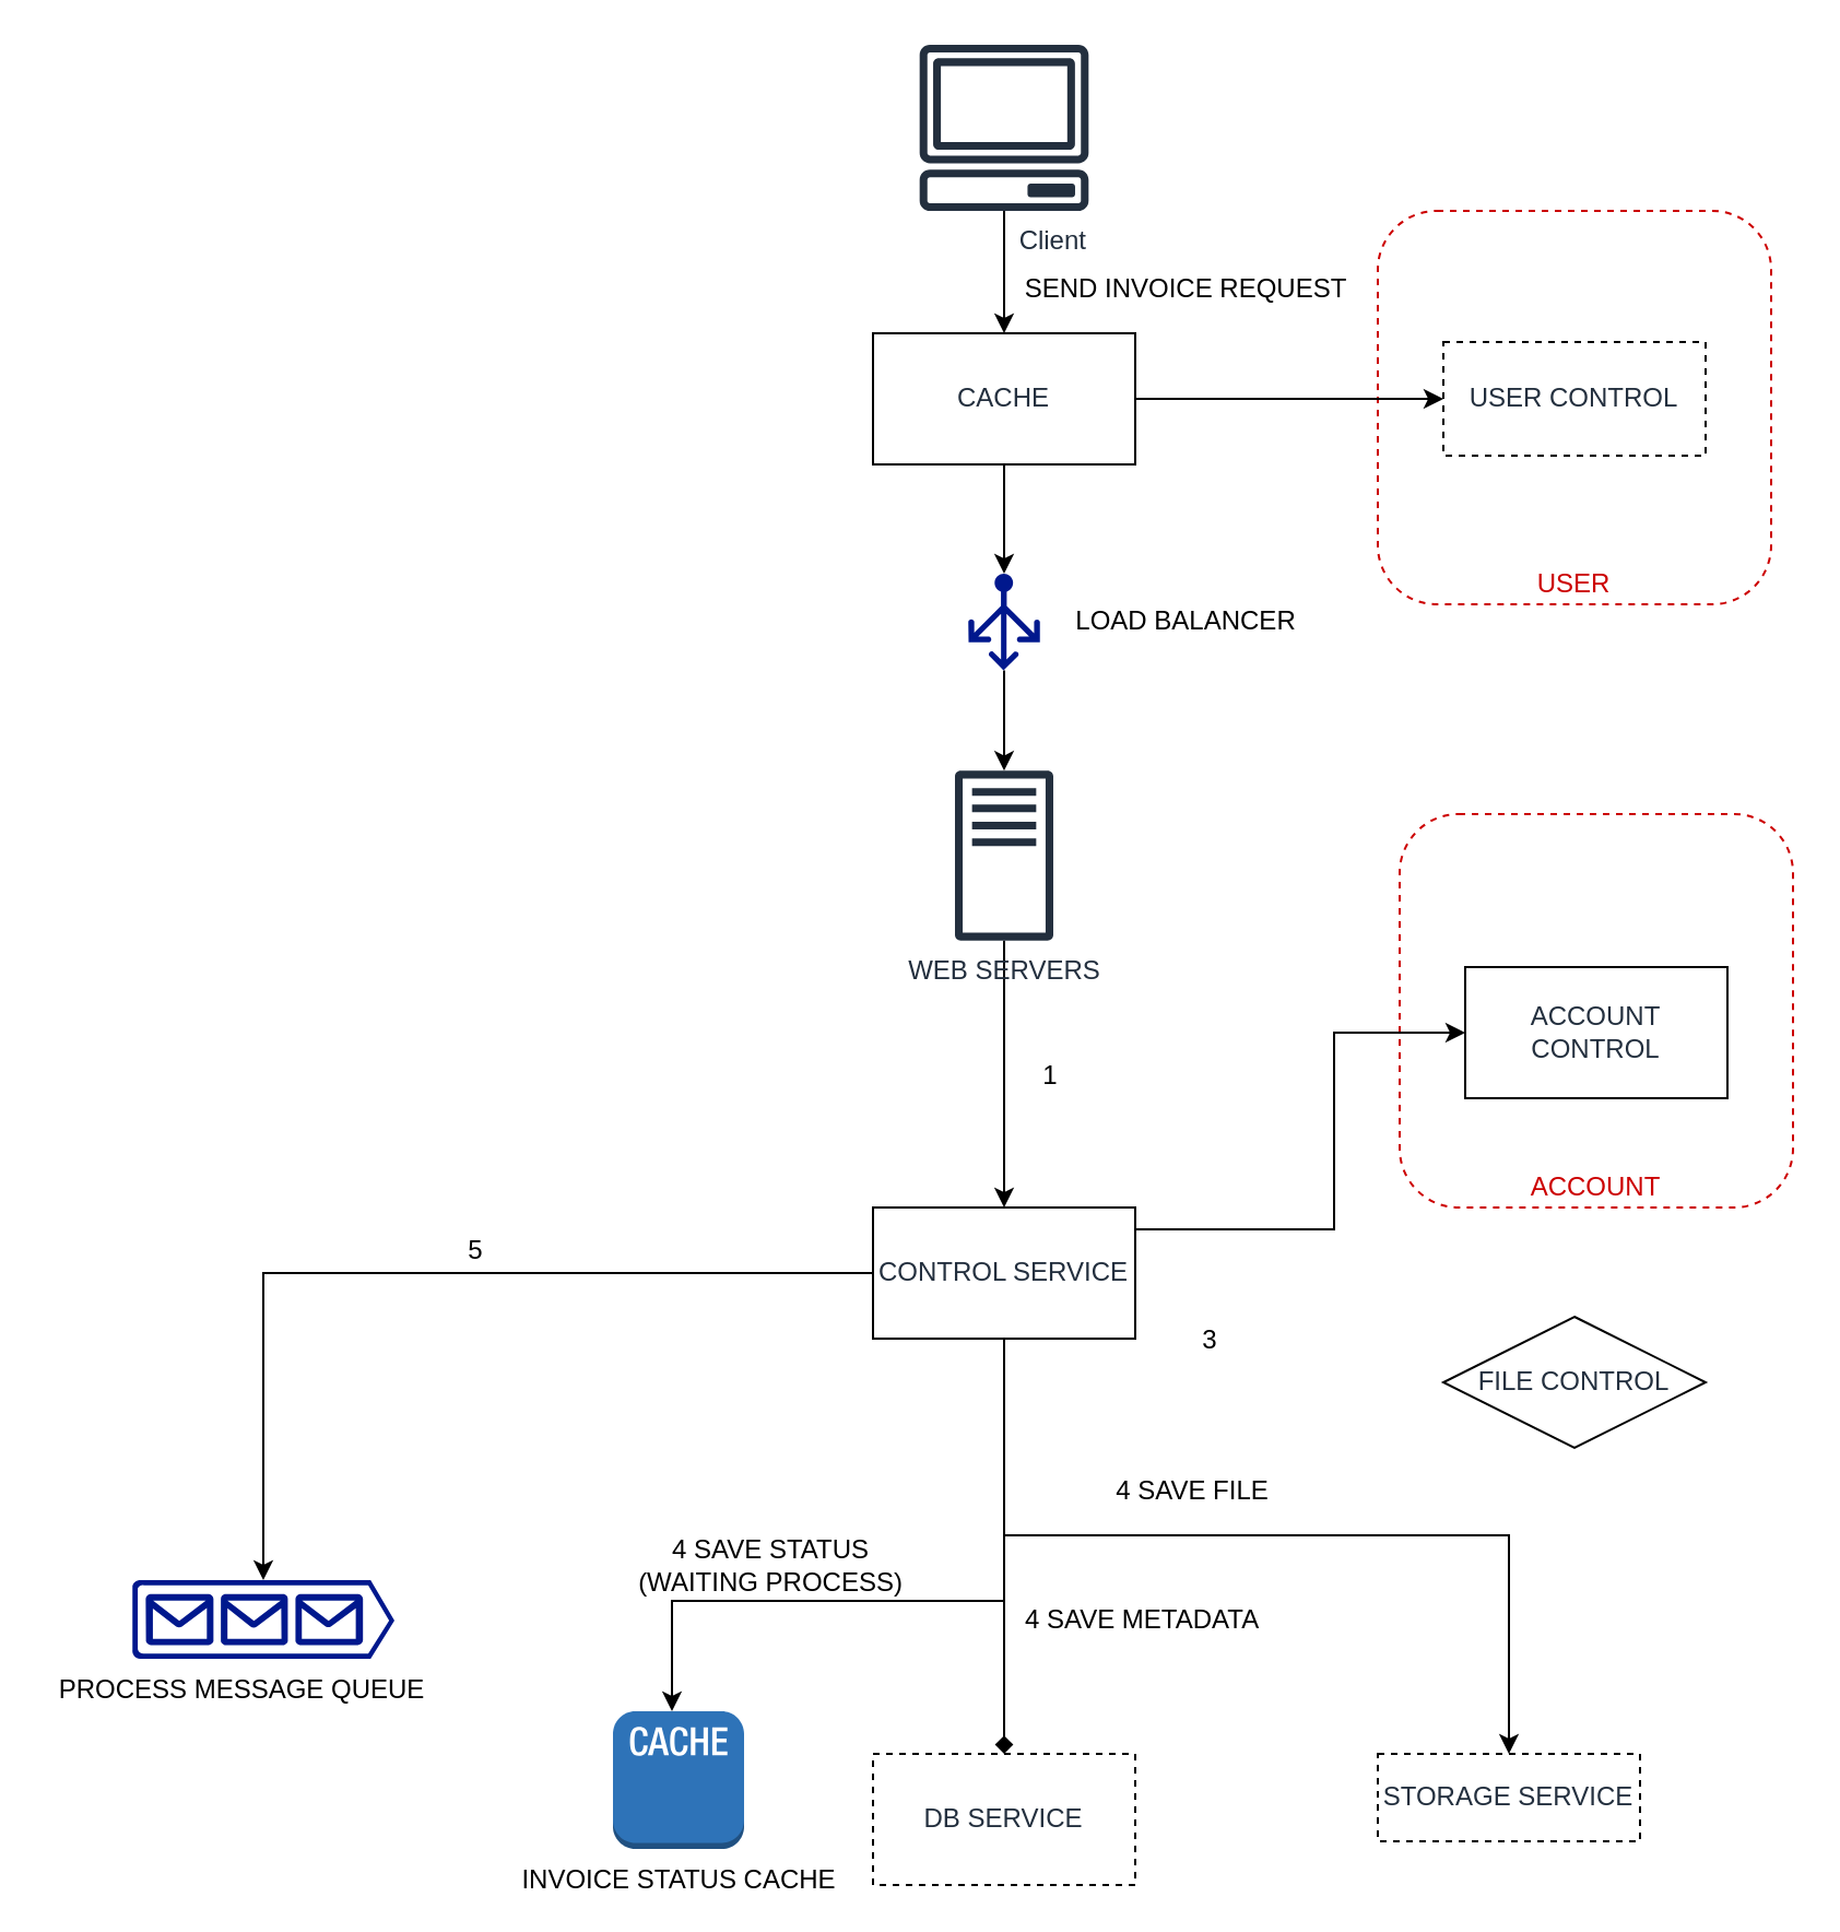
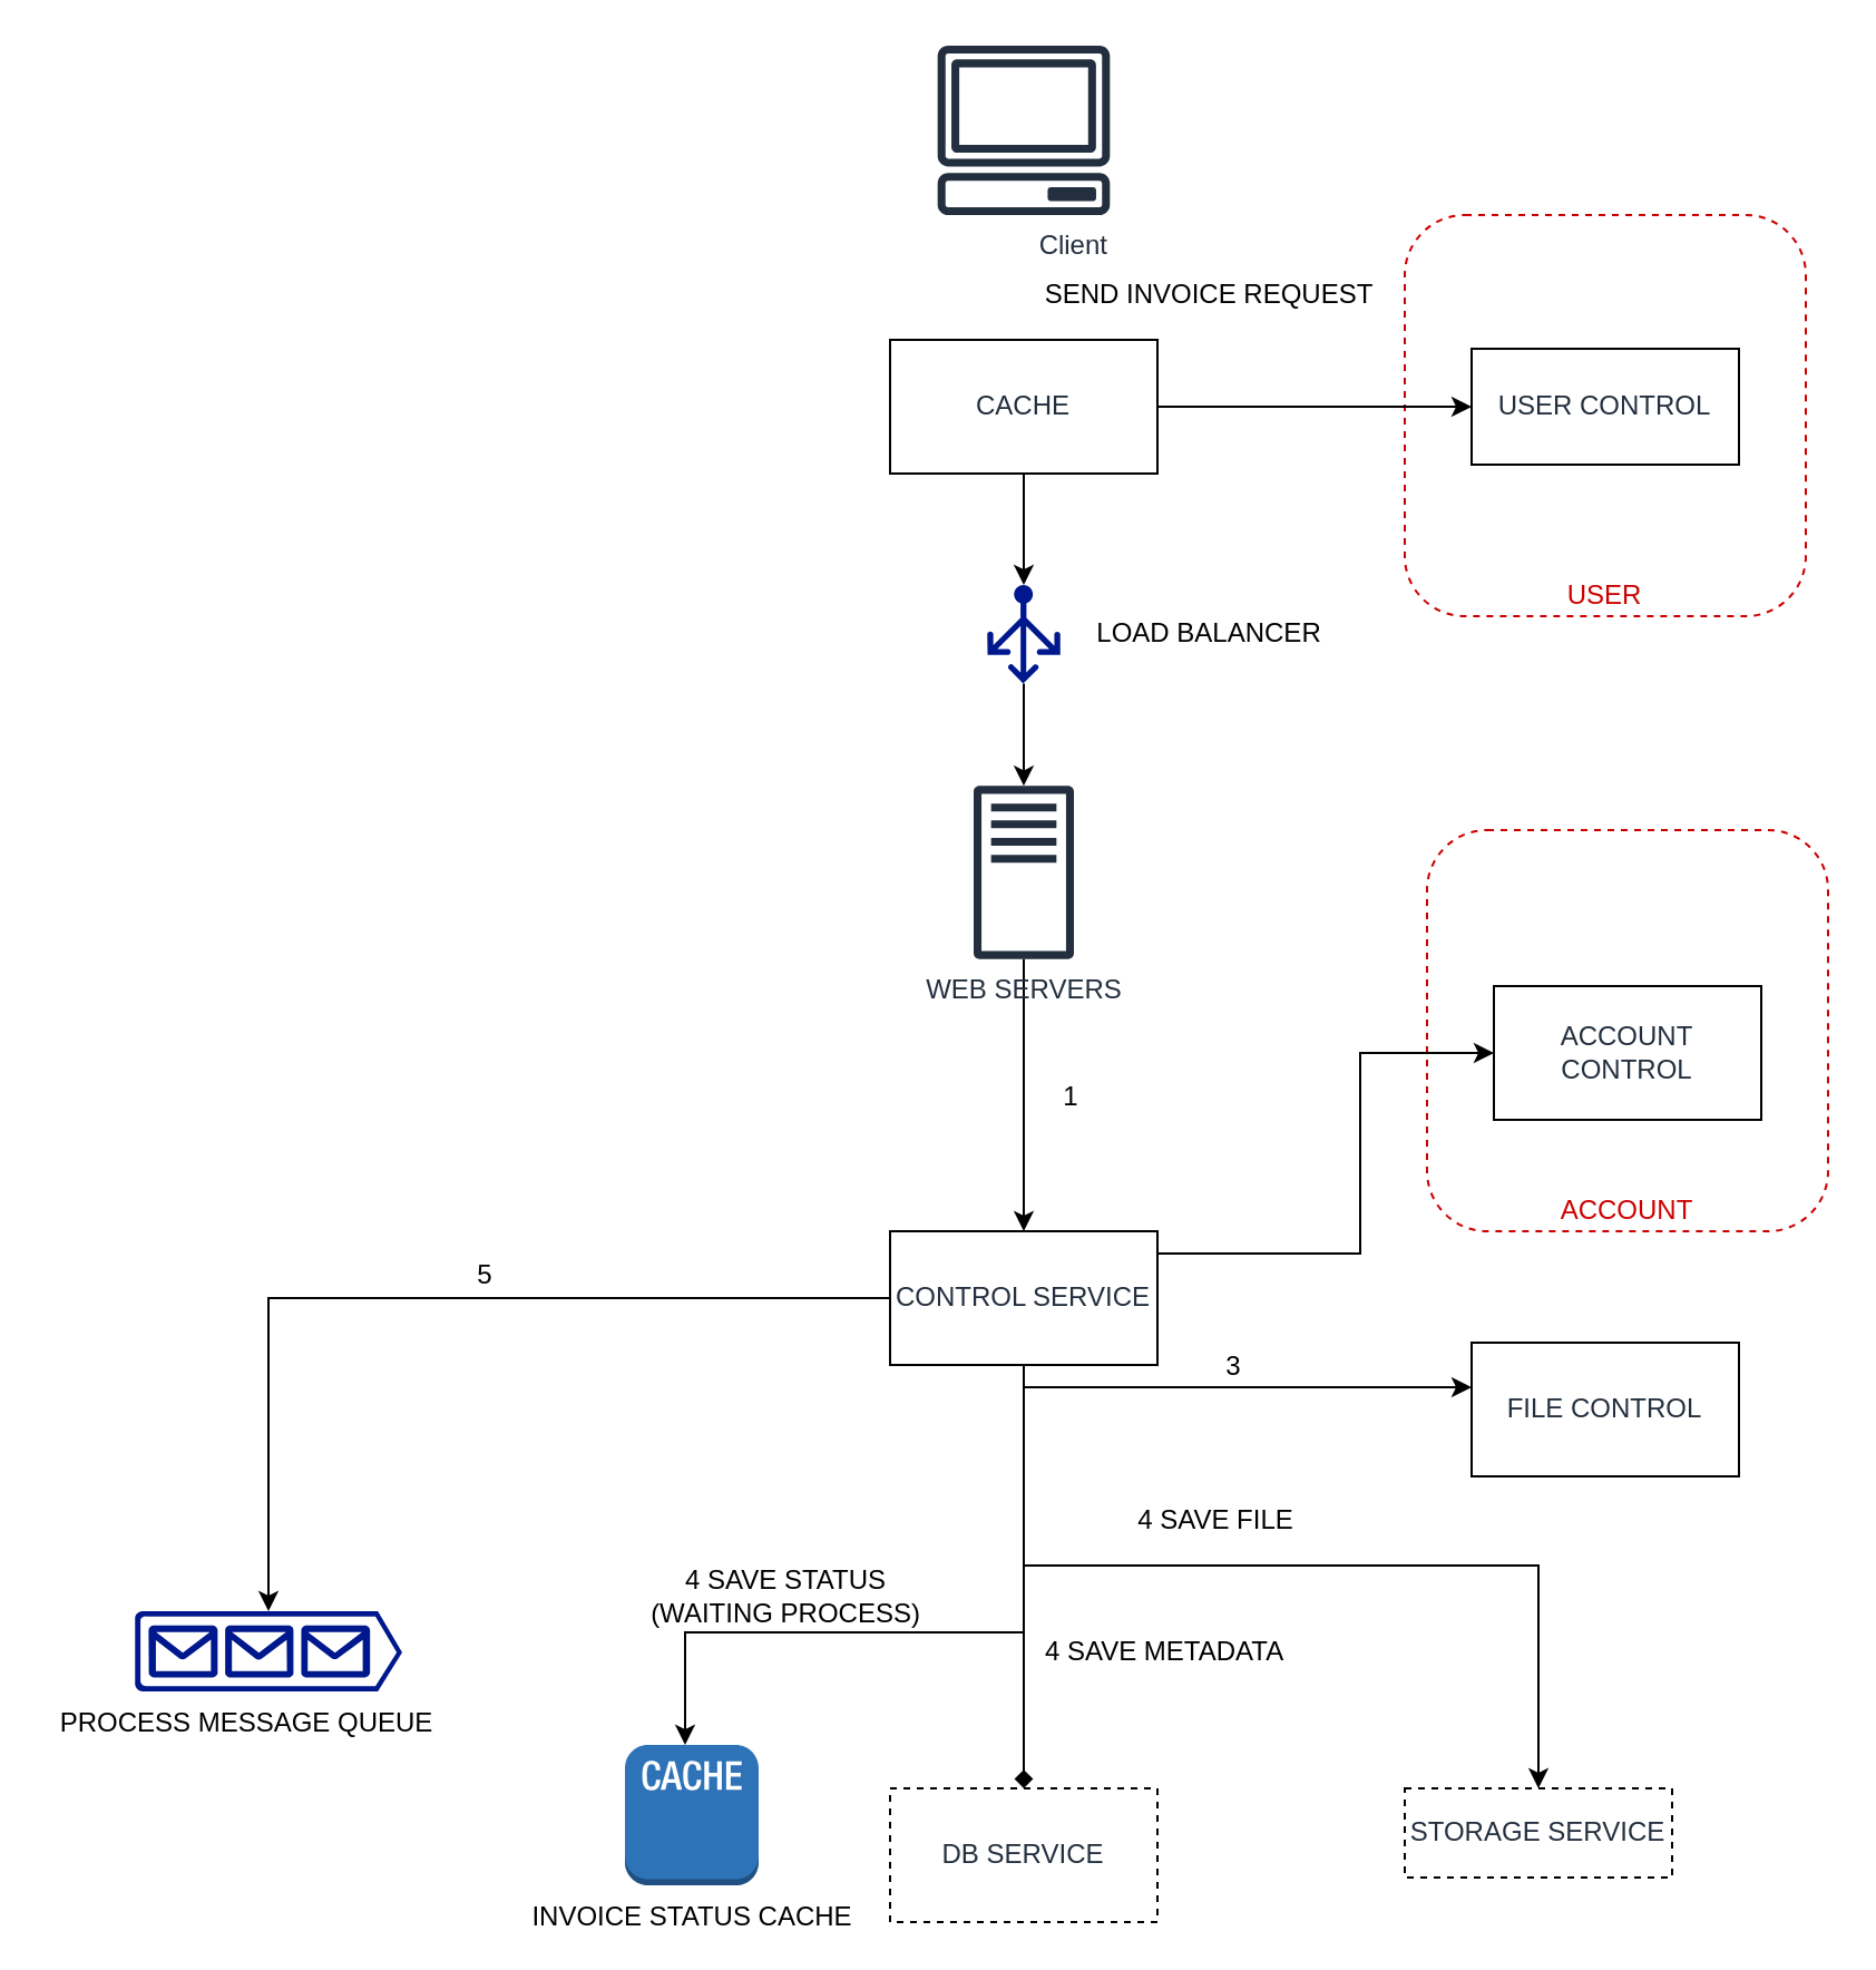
  <mxCell id="0" />
  <mxCell id="1" parent="0" />
  <mxCell id="2" value="ACCOUNT" style="rounded=1;whiteSpace=wrap;html=1;fillColor=#ffffff;verticalAlign=bottom;dashed=1;strokeColor=#CC0000;fontColor=#CC0000;" parent="1" vertex="1"><mxGeometry x="640" y="372" width="180" height="180" as="geometry" /></mxCell>
  <mxCell id="3" value="USER" style="rounded=1;whiteSpace=wrap;html=1;fillColor=#ffffff;verticalAlign=bottom;dashed=1;strokeColor=#CC0000;fontColor=#CC0000;" parent="1" vertex="1"><mxGeometry x="630" y="96" width="180" height="180" as="geometry" /></mxCell>
  <mxCell id="4" value="" style="edgeStyle=orthogonalEdgeStyle;rounded=0;orthogonalLoop=1;jettySize=auto;html=1;" parent="1" source="5" target="16" edge="1"><mxGeometry relative="1" as="geometry" /></mxCell>
  <mxCell id="5" value="WEB SERVERS" style="outlineConnect=0;fontColor=#232F3E;gradientColor=none;fillColor=#232F3E;strokeColor=none;dashed=0;verticalLabelPosition=bottom;verticalAlign=top;align=center;html=1;fontSize=12;fontStyle=0;aspect=fixed;pointerEvents=1;shape=mxgraph.aws4.traditional_server;" parent="1" vertex="1"><mxGeometry x="436.5" y="352" width="45" height="78" as="geometry" /></mxCell>
- <mxCell id="6" value="" style="edgeStyle=orthogonalEdgeStyle;rounded=0;orthogonalLoop=1;jettySize=auto;html=1;" parent="1" source="7" target="9" edge="1"><mxGeometry relative="1" as="geometry" /></mxCell>
  <mxCell id="7" value="Client" style="outlineConnect=0;fontColor=#232F3E;gradientColor=none;fillColor=#232F3E;strokeColor=none;dashed=0;verticalLabelPosition=bottom;verticalAlign=top;align=right;html=1;fontSize=12;fontStyle=0;aspect=fixed;pointerEvents=1;shape=mxgraph.aws4.client;" parent="1" vertex="1"><mxGeometry x="420" y="20" width="78" height="76" as="geometry" /></mxCell>
  <mxCell id="8" value="" style="edgeStyle=orthogonalEdgeStyle;rounded=0;orthogonalLoop=1;jettySize=auto;html=1;" parent="1" source="9" target="26" edge="1"><mxGeometry relative="1" as="geometry" /></mxCell>
  <mxCell id="9" value="CACHE" style="whiteSpace=wrap;html=1;dashed=0;fontColor=#232F3E;fontStyle=0;verticalAlign=middle;" parent="1" vertex="1"><mxGeometry x="399" y="152" width="120" height="60" as="geometry" /></mxCell>
  <mxCell id="10" value="" style="edgeStyle=orthogonalEdgeStyle;rounded=0;orthogonalLoop=1;jettySize=auto;html=1;exitX=1;exitY=0.5;exitDx=0;exitDy=0;" parent="1" source="9" target="17" edge="1"><mxGeometry relative="1" as="geometry" /></mxCell>
  <mxCell id="11" value="" style="edgeStyle=orthogonalEdgeStyle;rounded=0;orthogonalLoop=1;jettySize=auto;html=1;entryX=0.5;entryY=0;entryDx=0;entryDy=0;entryPerimeter=0;" parent="1" source="16" target="21" edge="1"><mxGeometry relative="1" as="geometry"><mxPoint x="340" y="582" as="targetPoint" /></mxGeometry></mxCell>
  <mxCell id="12" style="edgeStyle=orthogonalEdgeStyle;rounded=0;orthogonalLoop=1;jettySize=auto;html=1;entryX=0.5;entryY=0;entryDx=0;entryDy=0;" parent="1" source="16" target="34" edge="1"><mxGeometry relative="1" as="geometry"><mxPoint x="639" y="733.575" as="targetPoint" /><Array as="points"><mxPoint x="459" y="702" /><mxPoint x="690" y="702" /></Array></mxGeometry></mxCell>
+ <mxCell id="13" value="" style="edgeStyle=orthogonalEdgeStyle;rounded=0;orthogonalLoop=1;jettySize=auto;html=1;" parent="1" source="16" target="18" edge="1"><mxGeometry relative="1" as="geometry"><Array as="points"><mxPoint x="630" y="622" /><mxPoint x="630" y="622" /></Array></mxGeometry></mxCell>
  <mxCell id="14" style="edgeStyle=orthogonalEdgeStyle;rounded=0;orthogonalLoop=1;jettySize=auto;html=1;entryX=0.5;entryY=0;entryDx=0;entryDy=0;endArrow=diamond;" parent="1" source="16" target="29" edge="1"><mxGeometry relative="1" as="geometry" /></mxCell>
  <mxCell id="15" value="" style="edgeStyle=orthogonalEdgeStyle;rounded=0;orthogonalLoop=1;jettySize=auto;html=1;" parent="1" source="16" target="32" edge="1"><mxGeometry relative="1" as="geometry"><Array as="points"><mxPoint x="610" y="562" /><mxPoint x="610" y="472" /></Array></mxGeometry></mxCell>
  <mxCell id="16" value="CONTROL SERVICE" style="whiteSpace=wrap;html=1;dashed=0;fontColor=#232F3E;fontStyle=0;verticalAlign=middle;" parent="1" vertex="1"><mxGeometry x="399" y="552" width="120" height="60" as="geometry" /></mxCell>
- <mxCell id="17" value="USER CONTROL " style="whiteSpace=wrap;html=1;dashed=1;fontColor=#232F3E;fontStyle=0;verticalAlign=middle;" parent="1" vertex="1"><mxGeometry x="660" y="156" width="120" height="52" as="geometry" /></mxCell>
- <mxCell id="18" value="FILE CONTROL " style="rhombus;whiteSpace=wrap;html=1;dashed=0;fontColor=#232F3E;fontStyle=0;verticalAlign=middle;" parent="1" vertex="1"><mxGeometry x="660" y="602" width="120" height="60" as="geometry" /></mxCell>
+ <mxCell id="17" value="USER CONTROL " style="whiteSpace=wrap;html=1;dashed=0;fontColor=#232F3E;fontStyle=0;verticalAlign=middle;" parent="1" vertex="1"><mxGeometry x="660" y="156" width="120" height="52" as="geometry" /></mxCell>
+ <mxCell id="18" value="FILE CONTROL " style="whiteSpace=wrap;html=1;dashed=0;fontColor=#232F3E;fontStyle=0;verticalAlign=middle;" parent="1" vertex="1"><mxGeometry x="660" y="602" width="120" height="60" as="geometry" /></mxCell>
  <mxCell id="19" value="SEND INVOICE REQUEST" style="text;html=1;align=center;verticalAlign=middle;resizable=0;points=[];autosize=1;strokeColor=none;" parent="1" vertex="1"><mxGeometry x="461.5" y="122" width="160" height="20" as="geometry" /></mxCell>
  <mxCell id="20" style="edgeStyle=orthogonalEdgeStyle;rounded=0;orthogonalLoop=1;jettySize=auto;html=1;exitX=0.5;exitY=1;exitDx=0;exitDy=0;" parent="1" source="16" target="22" edge="1"><mxGeometry relative="1" as="geometry"><mxPoint x="457" y="722" as="sourcePoint" /><Array as="points"><mxPoint x="459" y="732" /><mxPoint x="307" y="732" /></Array></mxGeometry></mxCell>
  <mxCell id="21" value="" style="aspect=fixed;pointerEvents=1;shadow=0;dashed=0;html=1;strokeColor=none;labelPosition=center;verticalLabelPosition=bottom;verticalAlign=top;align=center;fillColor=#00188D;shape=mxgraph.azure.queue_generic" parent="1" vertex="1"><mxGeometry x="60" y="722.5" width="120" height="36" as="geometry" /></mxCell>
  <mxCell id="22" value="INVOICE STATUS CACHE" style="outlineConnect=0;dashed=0;verticalLabelPosition=bottom;verticalAlign=top;align=center;html=1;shape=mxgraph.aws3.cache_node;fillColor=#2E73B8;gradientColor=none;strokeColor=#000000;" parent="1" vertex="1"><mxGeometry x="280" y="782.5" width="60" height="63" as="geometry" /></mxCell>
  <mxCell id="23" value="PROCESS MESSAGE QUEUE" style="text;html=1;align=center;verticalAlign=middle;resizable=0;points=[];autosize=1;strokeColor=none;" parent="1" vertex="1"><mxGeometry x="20" y="762.5" width="180" height="20" as="geometry" /></mxCell>
  <mxCell id="24" value="4 SAVE FILE" style="text;html=1;align=center;verticalAlign=middle;resizable=0;points=[];autosize=1;strokeColor=none;" parent="1" vertex="1"><mxGeometry x="500" y="672" width="90" height="20" as="geometry" /></mxCell>
  <mxCell id="25" value="" style="edgeStyle=orthogonalEdgeStyle;rounded=0;orthogonalLoop=1;jettySize=auto;html=1;" parent="1" source="26" target="5" edge="1"><mxGeometry relative="1" as="geometry" /></mxCell>
  <mxCell id="26" value="" style="aspect=fixed;pointerEvents=1;shadow=0;dashed=0;html=1;labelPosition=center;verticalLabelPosition=bottom;verticalAlign=top;align=center;fillColor=#00188D;shape=mxgraph.azure.load_balancer_generic;strokeColor=none;" parent="1" vertex="1"><mxGeometry x="442.62" y="262" width="32.76" height="44.27" as="geometry" /></mxCell>
  <mxCell id="27" value="LOAD BALANCER" style="text;html=1;align=center;verticalAlign=middle;resizable=0;points=[];autosize=1;strokeColor=none;" parent="1" vertex="1"><mxGeometry x="481.5" y="274.13" width="120" height="20" as="geometry" /></mxCell>
  <mxCell id="28" value="1" style="text;html=1;align=center;verticalAlign=middle;resizable=0;points=[];autosize=1;strokeColor=none;" parent="1" vertex="1"><mxGeometry x="470" y="482" width="20" height="20" as="geometry" /></mxCell>
  <mxCell id="29" value="DB SERVICE" style="whiteSpace=wrap;html=1;dashed=1;fontColor=#232F3E;fontStyle=0;verticalAlign=middle;" parent="1" vertex="1"><mxGeometry x="399" y="802" width="120" height="60" as="geometry" /></mxCell>
  <mxCell id="30" value="4 SAVE METADATA" style="text;html=1;align=center;verticalAlign=middle;resizable=0;points=[];autosize=1;strokeColor=none;" parent="1" vertex="1"><mxGeometry x="461.5" y="730.5" width="120" height="20" as="geometry" /></mxCell>
  <mxCell id="31" value="5" style="text;html=1;align=center;verticalAlign=middle;resizable=0;points=[];autosize=1;strokeColor=none;" parent="1" vertex="1"><mxGeometry x="207" y="562" width="20" height="20" as="geometry" /></mxCell>
  <mxCell id="32" value="ACCOUNT CONTROL" style="whiteSpace=wrap;html=1;dashed=0;fontColor=#232F3E;fontStyle=0;verticalAlign=middle;" parent="1" vertex="1"><mxGeometry x="670" y="442" width="120" height="60" as="geometry" /></mxCell>
  <mxCell id="33" value="3" style="text;html=1;align=center;verticalAlign=middle;resizable=0;points=[];autosize=1;strokeColor=none;" parent="1" vertex="1"><mxGeometry x="543" y="603" width="20" height="20" as="geometry" /></mxCell>
  <mxCell id="34" value="STORAGE SERVICE" style="whiteSpace=wrap;html=1;dashed=1;fontColor=#232F3E;fontStyle=0;verticalAlign=middle;" parent="1" vertex="1"><mxGeometry x="630" y="802" width="120" height="40" as="geometry" /></mxCell>
  <mxCell id="35" value="&lt;div&gt;4 SAVE STATUS&lt;br&gt;&lt;/div&gt;&lt;div&gt;(WAITING PROCESS) &lt;/div&gt;" style="text;html=1;align=center;verticalAlign=middle;resizable=0;points=[];autosize=1;strokeColor=none;" vertex="1" parent="1"><mxGeometry x="282" y="700.5" width="140" height="30" as="geometry" /></mxCell>
